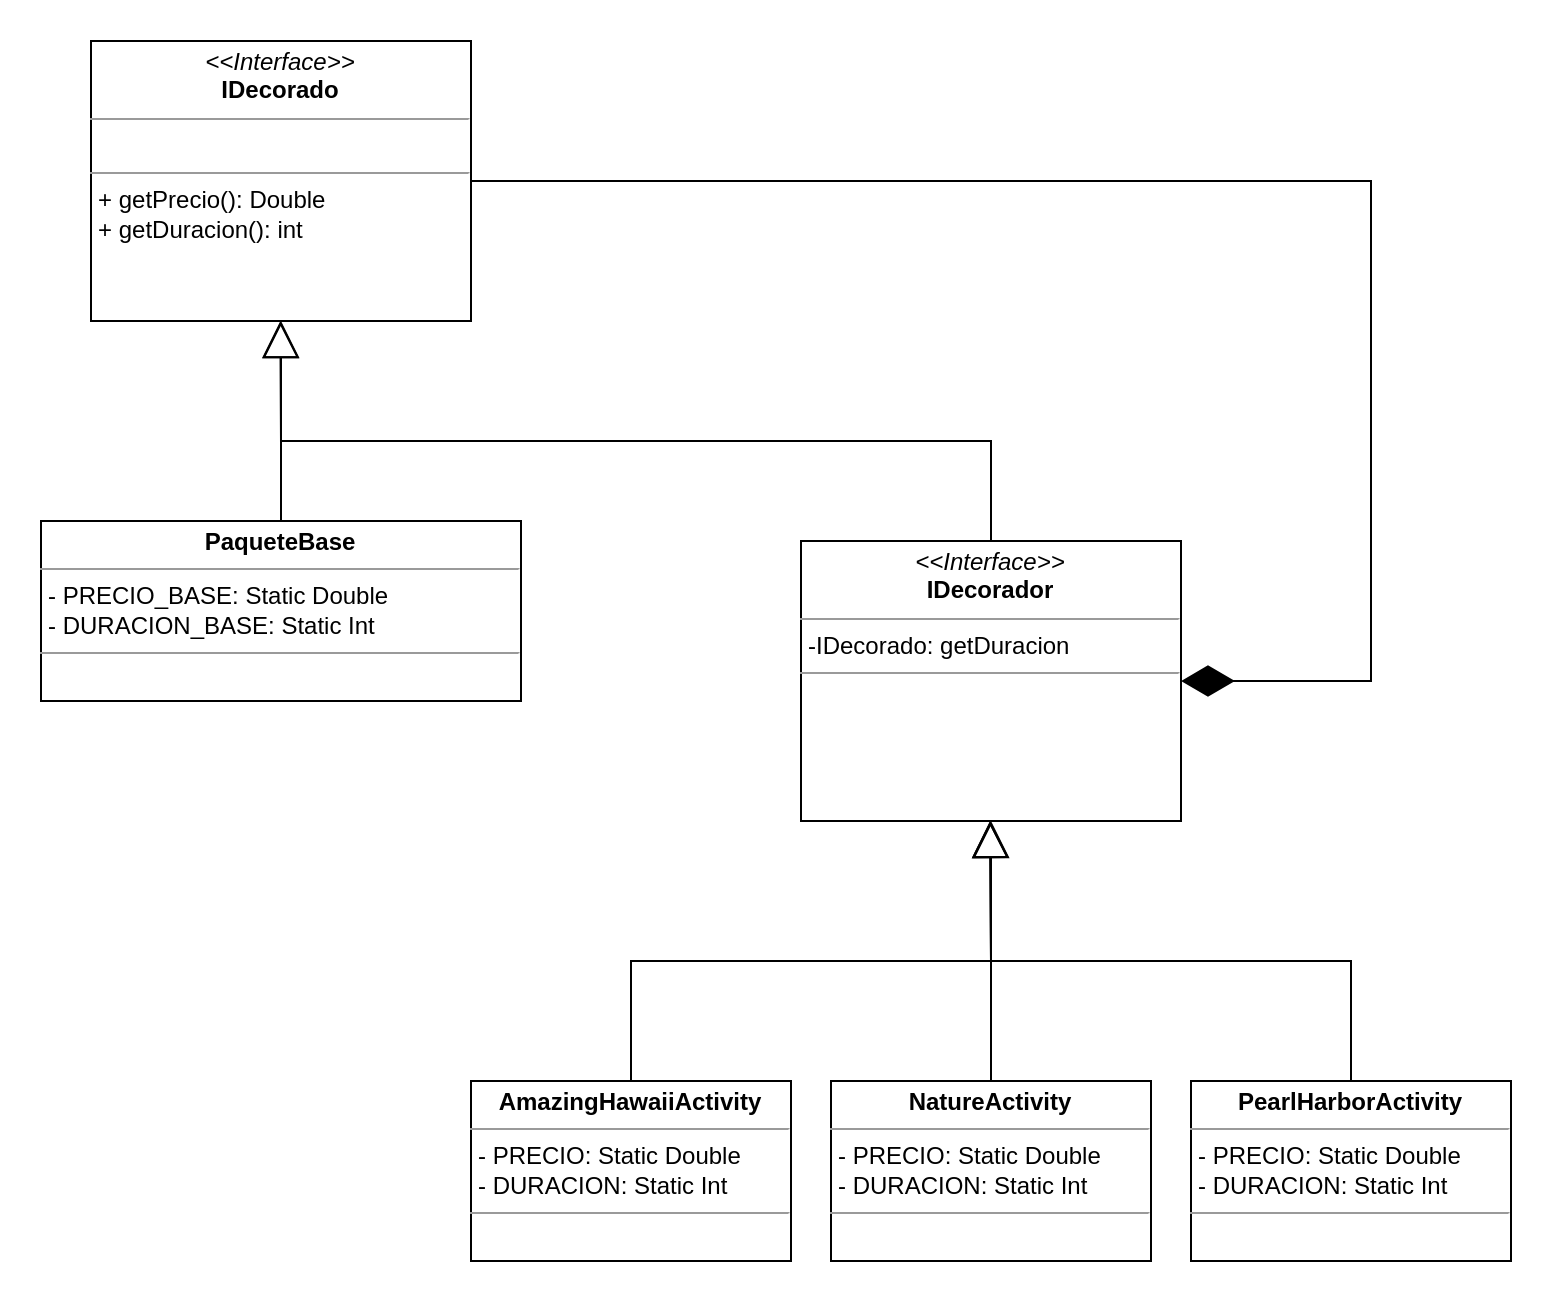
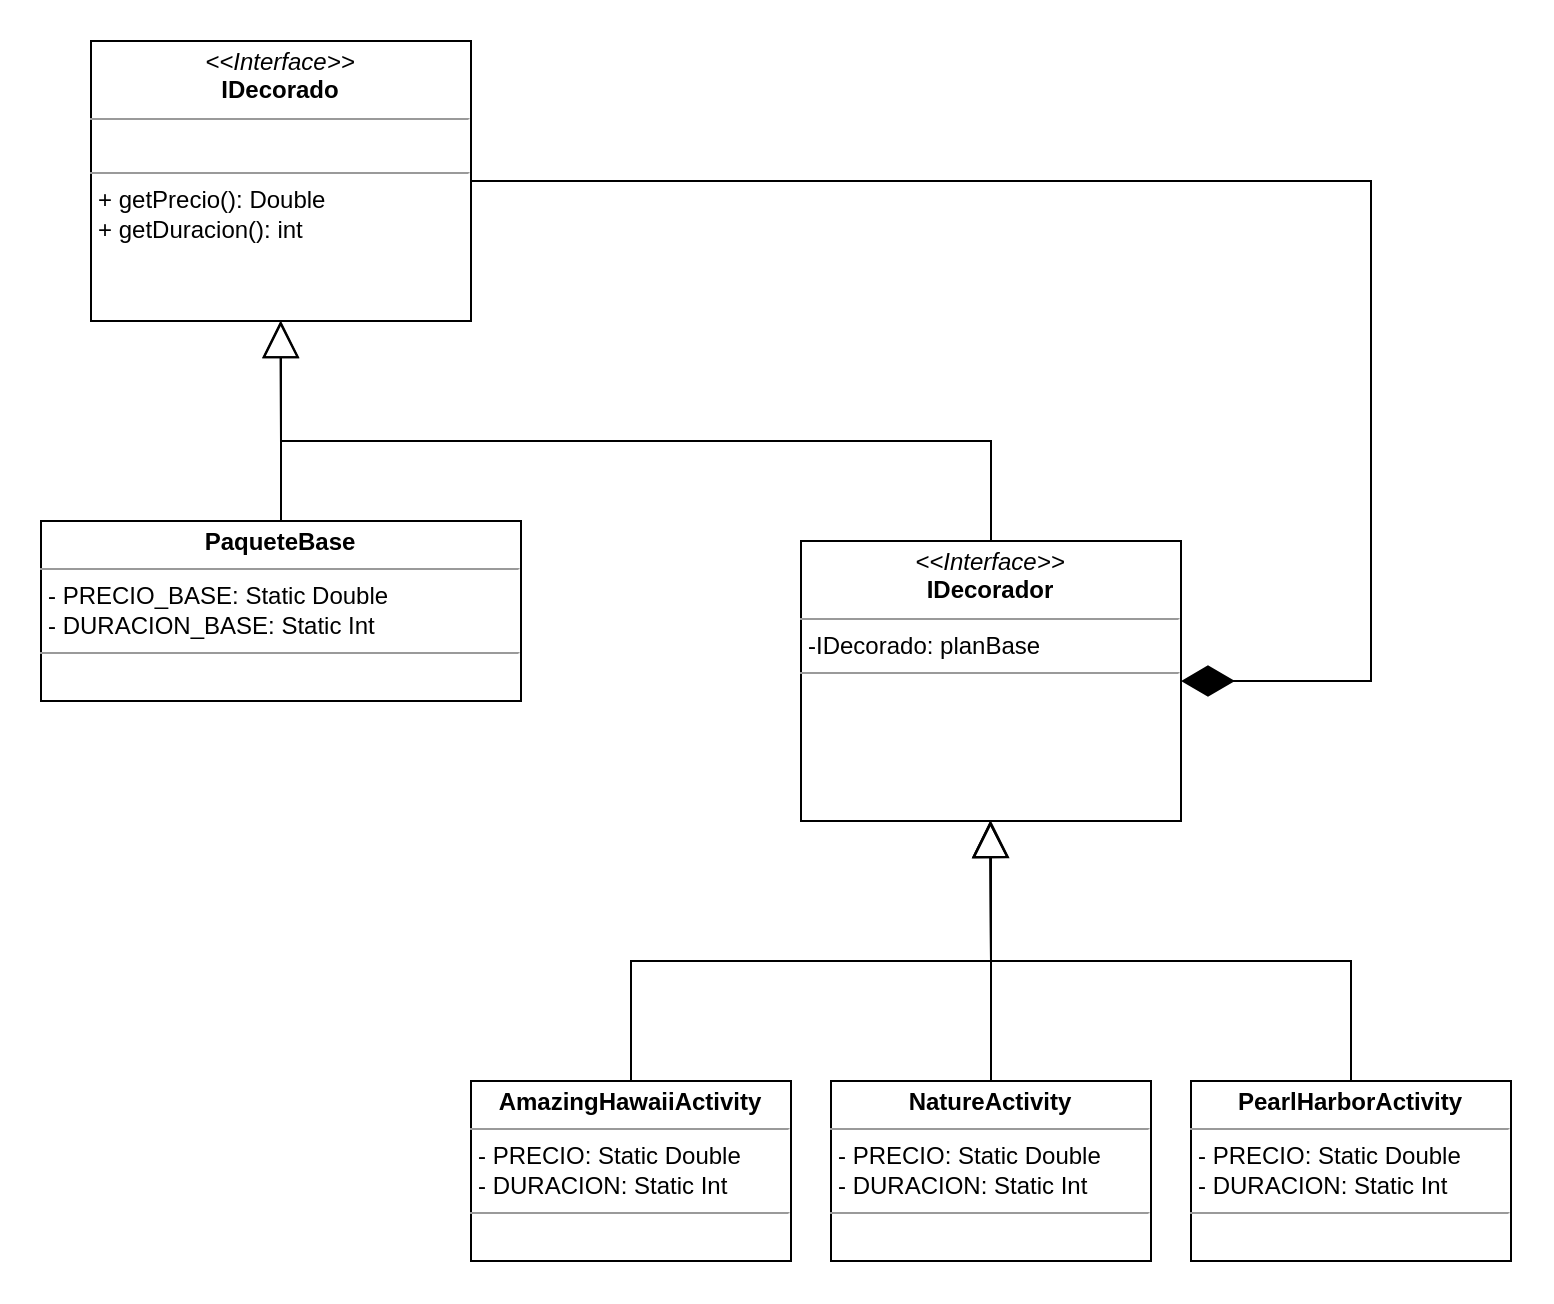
  <mxCell id="0" />
  <mxCell id="1" parent="0" />
  <mxCell id="2" value="&lt;p style=&quot;margin:0px;margin-top:4px;text-align:center;&quot;&gt;&lt;i&gt;&amp;lt;&amp;lt;Interface&amp;gt;&amp;gt;&lt;/i&gt;&lt;br&gt;&lt;b&gt;IDecorado&lt;/b&gt;&lt;/p&gt;&lt;hr size=&quot;1&quot;&gt;&lt;p style=&quot;margin:0px;margin-left:4px;&quot;&gt;&lt;br&gt;&lt;/p&gt;&lt;hr size=&quot;1&quot;&gt;&lt;p style=&quot;margin:0px;margin-left:4px;&quot;&gt;+ getPrecio(): Double&lt;/p&gt;&lt;p style=&quot;margin:0px;margin-left:4px;&quot;&gt;+ getDuracion(): int&lt;/p&gt;" style="verticalAlign=top;align=left;overflow=fill;fontSize=12;fontFamily=Helvetica;html=1;whiteSpace=wrap;" vertex="1" parent="1"><mxGeometry x="45" y="20" width="190" height="140" as="geometry" /></mxCell>
- <mxCell id="3" value="&lt;p style=&quot;margin:0px;margin-top:4px;text-align:center;&quot;&gt;&lt;i&gt;&amp;lt;&amp;lt;Interface&amp;gt;&amp;gt;&lt;/i&gt;&lt;br&gt;&lt;b&gt;IDecorador&lt;/b&gt;&lt;/p&gt;&lt;hr size=&quot;1&quot;&gt;&lt;p style=&quot;margin:0px;margin-left:4px;&quot;&gt;-IDecorado: getDuracion&lt;/p&gt;&lt;hr size=&quot;1&quot;&gt;&lt;p style=&quot;margin:0px;margin-left:4px;&quot;&gt;&lt;br&gt;&lt;/p&gt;" style="verticalAlign=top;align=left;overflow=fill;fontSize=12;fontFamily=Helvetica;html=1;whiteSpace=wrap;" vertex="1" parent="1"><mxGeometry x="400" y="270" width="190" height="140" as="geometry" /></mxCell>
+ <mxCell id="3" value="&lt;p style=&quot;margin:0px;margin-top:4px;text-align:center;&quot;&gt;&lt;i&gt;&amp;lt;&amp;lt;Interface&amp;gt;&amp;gt;&lt;/i&gt;&lt;br&gt;&lt;b&gt;IDecorador&lt;/b&gt;&lt;/p&gt;&lt;hr size=&quot;1&quot;&gt;&lt;p style=&quot;margin:0px;margin-left:4px;&quot;&gt;-IDecorado: planBase&lt;/p&gt;&lt;hr size=&quot;1&quot;&gt;&lt;p style=&quot;margin:0px;margin-left:4px;&quot;&gt;&lt;br&gt;&lt;/p&gt;" style="verticalAlign=top;align=left;overflow=fill;fontSize=12;fontFamily=Helvetica;html=1;whiteSpace=wrap;" vertex="1" parent="1"><mxGeometry x="400" y="270" width="190" height="140" as="geometry" /></mxCell>
  <mxCell id="4" value="" style="endArrow=diamondThin;endFill=1;endSize=24;html=1;rounded=0;exitX=1;exitY=0.5;exitDx=0;exitDy=0;entryX=1;entryY=0.5;entryDx=0;entryDy=0;" edge="1" parent="1" source="2" target="3"><mxGeometry width="160" relative="1" as="geometry"><mxPoint x="225" y="190" as="sourcePoint" /><mxPoint x="385" y="100" as="targetPoint" /><Array as="points"><mxPoint x="685" y="90" /><mxPoint x="685" y="340" /></Array></mxGeometry></mxCell>
  <mxCell id="5" value="&lt;p style=&quot;margin:0px;margin-top:4px;text-align:center;&quot;&gt;&lt;b&gt;PaqueteBase&lt;/b&gt;&lt;/p&gt;&lt;hr size=&quot;1&quot;&gt;&lt;p style=&quot;margin:0px;margin-left:4px;&quot;&gt;- PRECIO_BASE: Static Double&lt;/p&gt;&lt;p style=&quot;margin:0px;margin-left:4px;&quot;&gt;- DURACION_BASE: Static Int&lt;/p&gt;&lt;hr size=&quot;1&quot;&gt;&lt;p style=&quot;margin:0px;margin-left:4px;&quot;&gt;&lt;br&gt;&lt;/p&gt;" style="verticalAlign=top;align=left;overflow=fill;fontSize=12;fontFamily=Helvetica;html=1;whiteSpace=wrap;" vertex="1" parent="1"><mxGeometry x="20" y="260" width="240" height="90" as="geometry" /></mxCell>
  <mxCell id="6" value="" style="endArrow=block;endSize=16;endFill=0;html=1;rounded=0;exitX=0.5;exitY=0;exitDx=0;exitDy=0;entryX=0.5;entryY=1;entryDx=0;entryDy=0;" edge="1" parent="1" source="5" target="2"><mxGeometry width="160" relative="1" as="geometry"><mxPoint x="100" y="270" as="sourcePoint" /><mxPoint x="260" y="270" as="targetPoint" /></mxGeometry></mxCell>
  <mxCell id="7" value="&lt;p style=&quot;margin:0px;margin-top:4px;text-align:center;&quot;&gt;&lt;b&gt;AmazingHawaiiActivity&lt;/b&gt;&lt;br&gt;&lt;/p&gt;&lt;hr size=&quot;1&quot;&gt;&lt;p style=&quot;margin:0px;margin-left:4px;&quot;&gt;- PRECIO: Static Double&lt;/p&gt;&lt;p style=&quot;margin:0px;margin-left:4px;&quot;&gt;- DURACION: Static Int&lt;/p&gt;&lt;hr size=&quot;1&quot;&gt;&lt;p style=&quot;margin:0px;margin-left:4px;&quot;&gt;&lt;br&gt;&lt;/p&gt;" style="verticalAlign=top;align=left;overflow=fill;fontSize=12;fontFamily=Helvetica;html=1;whiteSpace=wrap;" vertex="1" parent="1"><mxGeometry x="235" y="540" width="160" height="90" as="geometry" /></mxCell>
  <mxCell id="8" value="&lt;p style=&quot;margin:0px;margin-top:4px;text-align:center;&quot;&gt;&lt;b&gt;NatureActivity&lt;/b&gt;&lt;br&gt;&lt;/p&gt;&lt;hr size=&quot;1&quot;&gt;&lt;p style=&quot;margin:0px;margin-left:4px;&quot;&gt;- PRECIO: Static Double&lt;/p&gt;&lt;p style=&quot;margin:0px;margin-left:4px;&quot;&gt;- DURACION: Static Int&lt;/p&gt;&lt;hr size=&quot;1&quot;&gt;&lt;p style=&quot;margin:0px;margin-left:4px;&quot;&gt;&lt;br&gt;&lt;/p&gt;" style="verticalAlign=top;align=left;overflow=fill;fontSize=12;fontFamily=Helvetica;html=1;whiteSpace=wrap;" vertex="1" parent="1"><mxGeometry x="415" y="540" width="160" height="90" as="geometry" /></mxCell>
  <mxCell id="9" value="&lt;p style=&quot;margin:0px;margin-top:4px;text-align:center;&quot;&gt;&lt;b&gt;PearlHarborActivity&lt;/b&gt;&lt;br&gt;&lt;/p&gt;&lt;hr size=&quot;1&quot;&gt;&lt;p style=&quot;margin:0px;margin-left:4px;&quot;&gt;- PRECIO: Static Double&lt;/p&gt;&lt;p style=&quot;margin:0px;margin-left:4px;&quot;&gt;- DURACION: Static Int&lt;/p&gt;&lt;hr size=&quot;1&quot;&gt;&lt;p style=&quot;margin:0px;margin-left:4px;&quot;&gt;&lt;br&gt;&lt;/p&gt;" style="verticalAlign=top;align=left;overflow=fill;fontSize=12;fontFamily=Helvetica;html=1;whiteSpace=wrap;" vertex="1" parent="1"><mxGeometry x="595" y="540" width="160" height="90" as="geometry" /></mxCell>
  <mxCell id="10" value="" style="endArrow=block;endSize=16;endFill=0;html=1;rounded=0;exitX=0.5;exitY=0;exitDx=0;exitDy=0;" edge="1" parent="1" source="8" target="3"><mxGeometry width="160" relative="1" as="geometry"><mxPoint x="494.55" y="515" as="sourcePoint" /><mxPoint x="494.55" y="410" as="targetPoint" /></mxGeometry></mxCell>
  <mxCell id="11" value="" style="endArrow=block;endSize=16;endFill=0;html=1;rounded=0;exitX=0.5;exitY=0;exitDx=0;exitDy=0;" edge="1" parent="1" source="9"><mxGeometry width="160" relative="1" as="geometry"><mxPoint x="494.55" y="540" as="sourcePoint" /><mxPoint x="494.55" y="410" as="targetPoint" /><Array as="points"><mxPoint x="675" y="480" /><mxPoint x="495" y="480" /></Array></mxGeometry></mxCell>
  <mxCell id="12" value="" style="endArrow=block;endSize=16;endFill=0;html=1;rounded=0;exitX=0.5;exitY=0;exitDx=0;exitDy=0;" edge="1" parent="1" source="7"><mxGeometry width="160" relative="1" as="geometry"><mxPoint x="494.55" y="540" as="sourcePoint" /><mxPoint x="494.55" y="410" as="targetPoint" /><Array as="points"><mxPoint x="315" y="480" /><mxPoint x="495" y="480" /></Array></mxGeometry></mxCell>
  <mxCell id="13" value="" style="endArrow=block;endSize=16;endFill=0;html=1;rounded=0;exitX=0.5;exitY=0;exitDx=0;exitDy=0;entryX=0.5;entryY=1;entryDx=0;entryDy=0;" edge="1" parent="1" source="3"><mxGeometry width="160" relative="1" as="geometry"><mxPoint x="139.67" y="260" as="sourcePoint" /><mxPoint x="139.67" y="160" as="targetPoint" /><Array as="points"><mxPoint x="495" y="220" /><mxPoint x="140" y="220" /></Array></mxGeometry></mxCell>
